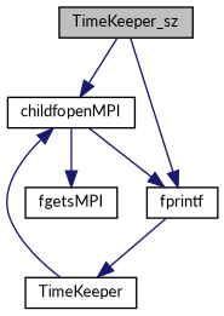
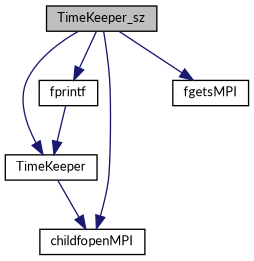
  digraph {
    fontname=Lato
    rankdir=TB
    node [color=black fillcolor=white fontname=Lato fontsize=10 shape=record style=filled]
    edge [color=midnightblue fontname=Lato fontsize=10 labelfontname=Helvetica labelfontsize=10 style=solid]
    n1 [fillcolor=grey75 fontcolor=black height=0.2 label=TimeKeeper_sz width=0.4]
    n2 [height=0.2 label=TimeKeeper width=0.4]
    n3 [height=0.2 label=childfopenMPI width=0.4]
    n4 [height=0.2 label=fprintf width=0.4]
    n5 [height=0.2 label=fgetsMPI width=0.4]
+   n1 -> n2
    n1 -> n3
    n1 -> n4
-   n3 -> n5
+   n1 -> n5
    n2 -> n3
-   n3 -> n4
    n4 -> n2
  }
